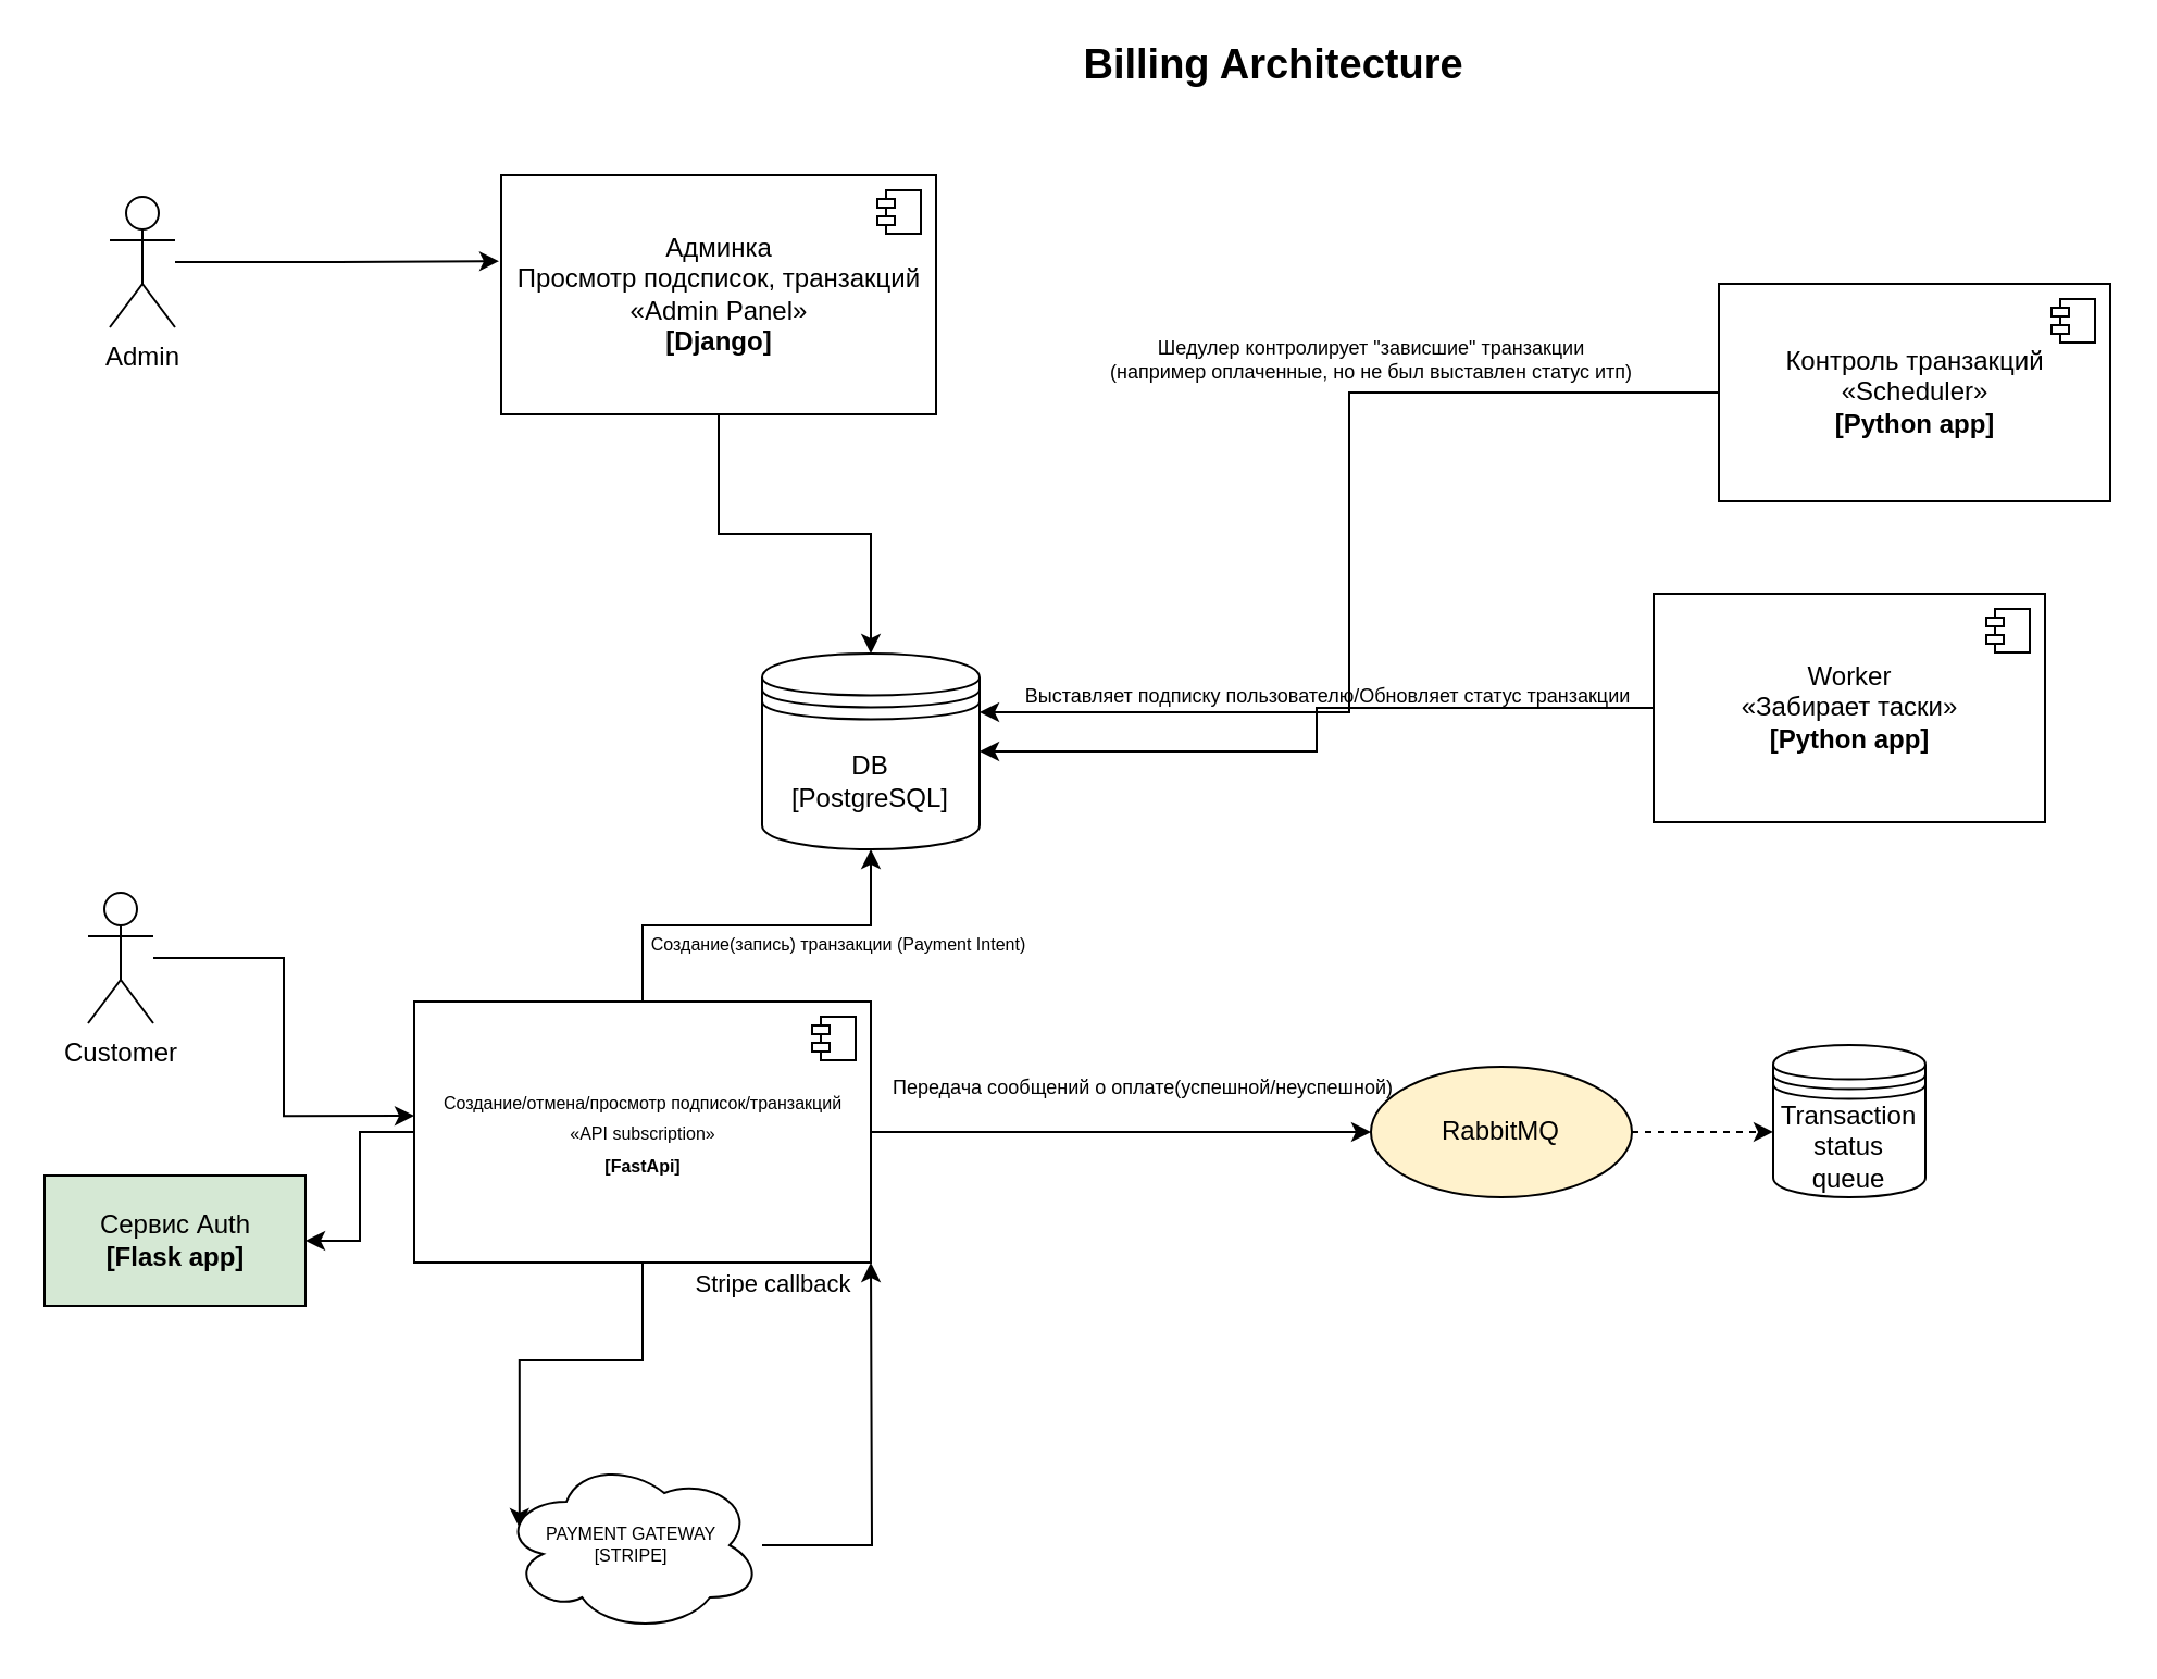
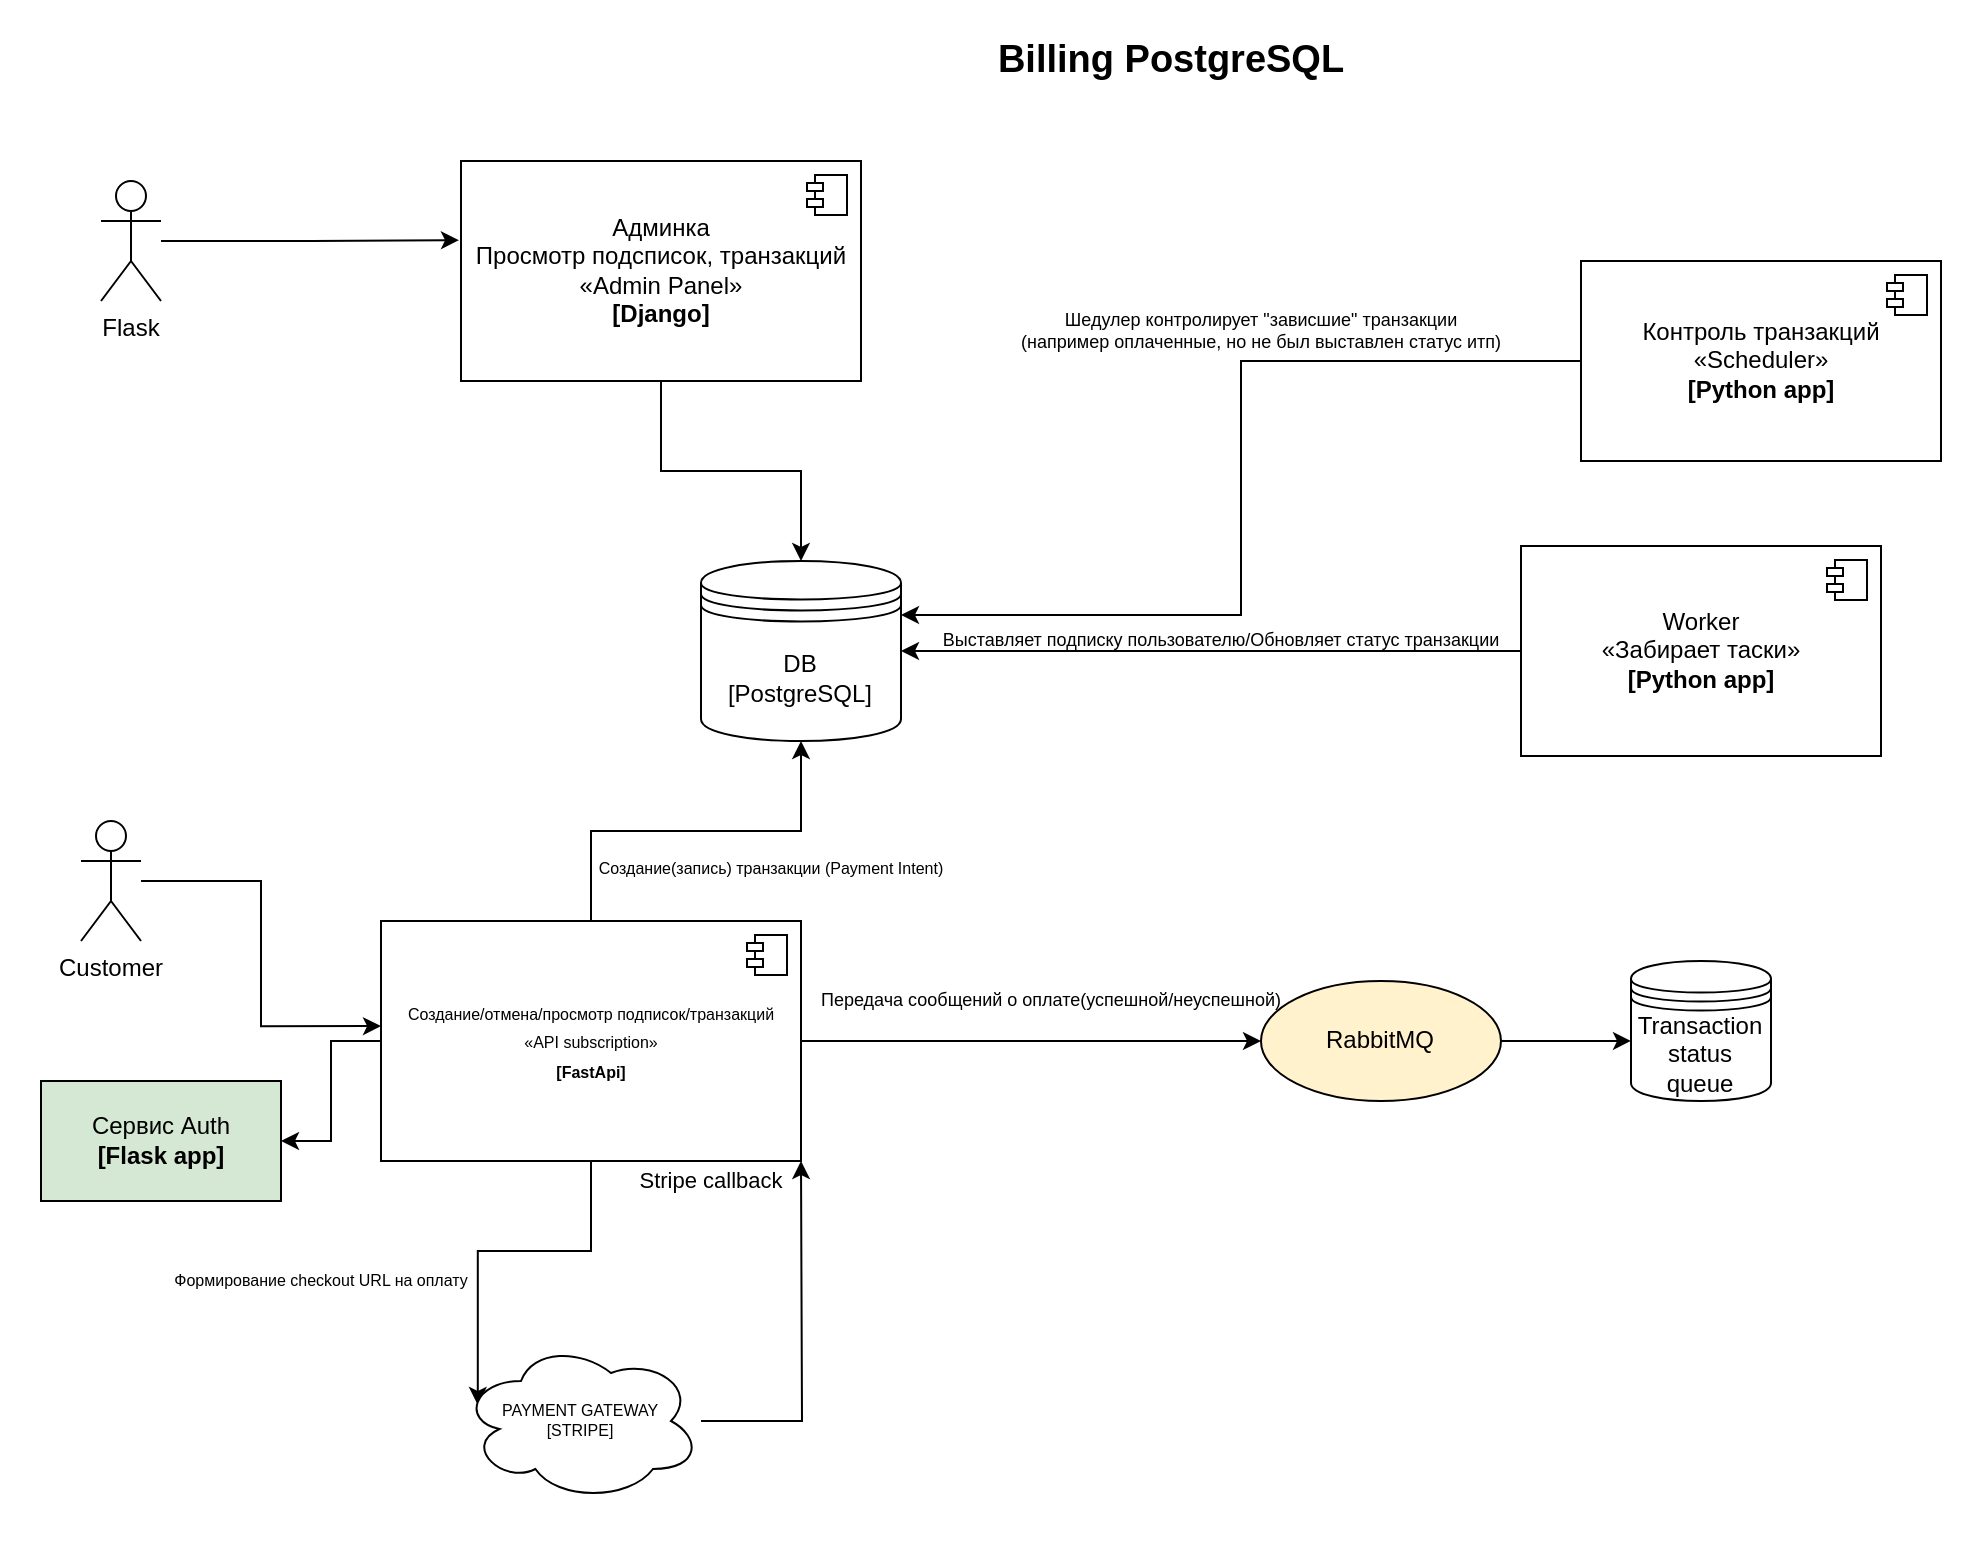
  <mxCell id="0" />
  <mxCell id="1" parent="0" />
  <mxCell id="2" style="edgeStyle=orthogonalEdgeStyle;rounded=0;orthogonalLoop=1;jettySize=auto;html=1;entryX=-0.005;entryY=0.36;entryDx=0;entryDy=0;entryPerimeter=0;" parent="1" source="3" target="13" edge="1"><mxGeometry relative="1" as="geometry" /></mxCell>
- <mxCell id="3" value="Admin" style="shape=umlActor;verticalLabelPosition=bottom;verticalAlign=top;html=1;outlineConnect=0;" parent="1" vertex="1"><mxGeometry x="50" y="90" width="30" height="60" as="geometry" /></mxCell>
+ <mxCell id="3" value="Flask" style="shape=umlActor;verticalLabelPosition=bottom;verticalAlign=top;html=1;outlineConnect=0;" parent="1" vertex="1"><mxGeometry x="50" y="90" width="30" height="60" as="geometry" /></mxCell>
  <mxCell id="4" style="edgeStyle=orthogonalEdgeStyle;rounded=0;orthogonalLoop=1;jettySize=auto;html=1;entryX=0;entryY=0.438;entryDx=0;entryDy=0;entryPerimeter=0;" parent="1" source="5" target="10" edge="1"><mxGeometry relative="1" as="geometry" /></mxCell>
  <mxCell id="5" value="Customer" style="shape=umlActor;verticalLabelPosition=bottom;verticalAlign=top;html=1;outlineConnect=0;" parent="1" vertex="1"><mxGeometry x="40" y="410" width="30" height="60" as="geometry" /></mxCell>
  <mxCell id="6" style="edgeStyle=orthogonalEdgeStyle;rounded=0;orthogonalLoop=1;jettySize=auto;html=1;fontSize=8;" parent="1" source="10" target="15" edge="1"><mxGeometry relative="1" as="geometry" /></mxCell>
  <mxCell id="7" style="edgeStyle=orthogonalEdgeStyle;rounded=0;orthogonalLoop=1;jettySize=auto;html=1;entryX=0.07;entryY=0.4;entryDx=0;entryDy=0;entryPerimeter=0;fontSize=11;" parent="1" source="10" target="17" edge="1"><mxGeometry relative="1" as="geometry" /></mxCell>
  <mxCell id="8" style="edgeStyle=orthogonalEdgeStyle;rounded=0;orthogonalLoop=1;jettySize=auto;html=1;exitX=1;exitY=0.5;exitDx=0;exitDy=0;entryX=0;entryY=0.5;entryDx=0;entryDy=0;fontSize=11;" parent="1" source="10" target="22" edge="1"><mxGeometry relative="1" as="geometry" /></mxCell>
  <mxCell id="9" style="edgeStyle=orthogonalEdgeStyle;rounded=0;orthogonalLoop=1;jettySize=auto;html=1;fontSize=9;" parent="1" source="10" target="28" edge="1"><mxGeometry relative="1" as="geometry" /></mxCell>
  <mxCell id="10" value="&lt;font style=&quot;font-size: 8px;&quot;&gt;Создание/отмена/просмотр подписок/транзакций&lt;br&gt;«API&amp;nbsp;&lt;span style=&quot;text-align: left;&quot;&gt;subscription&lt;/span&gt;»&lt;br&gt;&lt;b&gt;[FastApi]&lt;/b&gt;&lt;/font&gt;" style="html=1;dropTarget=0;" parent="1" vertex="1"><mxGeometry x="190" y="460" width="210" height="120" as="geometry" /></mxCell>
  <mxCell id="11" value="" style="shape=module;jettyWidth=8;jettyHeight=4;" parent="10" vertex="1"><mxGeometry x="1" width="20" height="20" relative="1" as="geometry"><mxPoint x="-27" y="7" as="offset" /></mxGeometry></mxCell>
  <mxCell id="12" style="edgeStyle=orthogonalEdgeStyle;rounded=0;orthogonalLoop=1;jettySize=auto;html=1;entryX=0.5;entryY=0;entryDx=0;entryDy=0;" parent="1" source="13" target="15" edge="1"><mxGeometry relative="1" as="geometry" /></mxCell>
  <mxCell id="13" value="Админка&lt;br&gt;Просмотр подсписок, транзакций&lt;br&gt;«Admin Panel»&lt;br&gt;&lt;b&gt;[Django]&lt;/b&gt;" style="html=1;dropTarget=0;" parent="1" vertex="1"><mxGeometry x="230" y="80" width="200" height="110" as="geometry" /></mxCell>
  <mxCell id="14" value="" style="shape=module;jettyWidth=8;jettyHeight=4;" parent="13" vertex="1"><mxGeometry x="1" width="20" height="20" relative="1" as="geometry"><mxPoint x="-27" y="7" as="offset" /></mxGeometry></mxCell>
- <mxCell id="15" value="DB&lt;br&gt;[PostgreSQL]" style="shape=datastore;whiteSpace=wrap;html=1;" parent="1" vertex="1"><mxGeometry x="350" y="300" width="100" height="90" as="geometry" /></mxCell>
+ <mxCell id="15" value="DB&lt;br&gt;[PostgreSQL]" style="shape=datastore;whiteSpace=wrap;html=1;" parent="1" vertex="1"><mxGeometry x="350" y="280" width="100" height="90" as="geometry" /></mxCell>
  <mxCell id="16" style="edgeStyle=orthogonalEdgeStyle;rounded=0;orthogonalLoop=1;jettySize=auto;html=1;fontSize=11;" parent="1" source="17" edge="1"><mxGeometry relative="1" as="geometry"><mxPoint x="400" y="580" as="targetPoint" /></mxGeometry></mxCell>
  <mxCell id="17" value="PAYMENT GATEWAY&lt;br&gt;[STRIPE]&lt;br&gt;" style="ellipse;shape=cloud;whiteSpace=wrap;html=1;fontSize=8;" parent="1" vertex="1"><mxGeometry x="230" y="670" width="120" height="80" as="geometry" /></mxCell>
+ <mxCell id="18" value="Формирование checkout URL на оплату" style="text;html=1;align=center;verticalAlign=middle;resizable=0;points=[];autosize=1;strokeColor=none;fillColor=none;fontSize=8;" parent="1" vertex="1"><mxGeometry x="80" y="630" width="160" height="20" as="geometry" /></mxCell>
  <mxCell id="19" value="Создание(запись) транзакции (Payment Intent)" style="text;html=1;align=center;verticalAlign=middle;resizable=0;points=[];autosize=1;strokeColor=none;fillColor=none;fontSize=8;" parent="1" vertex="1"><mxGeometry x="290" y="424" width="190" height="20" as="geometry" /></mxCell>
  <mxCell id="20" value="Stripe callback" style="text;html=1;align=center;verticalAlign=middle;resizable=0;points=[];autosize=1;strokeColor=none;fillColor=none;fontSize=11;" parent="1" vertex="1"><mxGeometry x="310" y="580" width="90" height="20" as="geometry" /></mxCell>
- <mxCell id="21" style="edgeStyle=orthogonalEdgeStyle;rounded=0;orthogonalLoop=1;jettySize=auto;html=1;entryX=0;entryY=0.571;entryDx=0;entryDy=0;entryPerimeter=0;fontSize=9;dashed=1;" parent="1" source="22" target="24" edge="1"><mxGeometry relative="1" as="geometry" /></mxCell>
+ <mxCell id="21" style="edgeStyle=orthogonalEdgeStyle;rounded=0;orthogonalLoop=1;jettySize=auto;html=1;entryX=0;entryY=0.571;entryDx=0;entryDy=0;entryPerimeter=0;fontSize=9;" parent="1" source="22" target="24" edge="1"><mxGeometry relative="1" as="geometry" /></mxCell>
  <mxCell id="22" value="&lt;span style=&quot;&quot;&gt;RabbitMQ&lt;/span&gt;" style="ellipse;whiteSpace=wrap;html=1;fillColor=#fff2cc;" parent="1" vertex="1"><mxGeometry x="630" y="490" width="120" height="60" as="geometry" /></mxCell>
  <mxCell id="23" value="Передача сообщений о оплате(успешной/неуспешной)" style="text;html=1;align=center;verticalAlign=middle;resizable=0;points=[];autosize=1;strokeColor=none;fillColor=none;fontSize=9;" parent="1" vertex="1"><mxGeometry x="400" y="490" width="250" height="20" as="geometry" /></mxCell>
  <mxCell id="24" value="Transaction&lt;br&gt;status&lt;br&gt;queue" style="shape=datastore;whiteSpace=wrap;html=1;" parent="1" vertex="1"><mxGeometry x="815" y="480" width="70" height="70" as="geometry" /></mxCell>
  <mxCell id="25" style="edgeStyle=orthogonalEdgeStyle;rounded=0;orthogonalLoop=1;jettySize=auto;html=1;entryX=1;entryY=0.5;entryDx=0;entryDy=0;fontSize=9;" parent="1" source="26" target="15" edge="1"><mxGeometry relative="1" as="geometry" /></mxCell>
  <mxCell id="26" value="Worker&lt;br&gt;«Забирает таски»&lt;br&gt;&lt;b&gt;[Python app]&lt;/b&gt;" style="html=1;dropTarget=0;" parent="1" vertex="1"><mxGeometry x="760" y="272.5" width="180" height="105" as="geometry" /></mxCell>
  <mxCell id="27" value="" style="shape=module;jettyWidth=8;jettyHeight=4;" parent="26" vertex="1"><mxGeometry x="1" width="20" height="20" relative="1" as="geometry"><mxPoint x="-27" y="7" as="offset" /></mxGeometry></mxCell>
  <mxCell id="28" value="Сервис Auth&lt;br&gt;&lt;b&gt;[Flask app]&lt;/b&gt;" style="html=1;dropTarget=0;fillColor=#d5e8d4;" parent="1" vertex="1"><mxGeometry x="20" y="540" width="120" height="60" as="geometry" /></mxCell>
  <mxCell id="29" value="Выставляет подписку пользователю/Обновляет статус транзакции" style="text;html=1;align=center;verticalAlign=middle;resizable=0;points=[];autosize=1;strokeColor=none;fillColor=none;fontSize=9;" parent="1" vertex="1"><mxGeometry x="460" y="310" width="300" height="20" as="geometry" /></mxCell>
  <mxCell id="30" style="edgeStyle=orthogonalEdgeStyle;rounded=0;orthogonalLoop=1;jettySize=auto;html=1;entryX=1;entryY=0.3;entryDx=0;entryDy=0;fontSize=9;" parent="1" source="31" target="15" edge="1"><mxGeometry relative="1" as="geometry" /></mxCell>
  <mxCell id="31" value="Контроль транзакций&lt;br&gt;«Scheduler»&lt;br&gt;&lt;b&gt;[Python app]&lt;/b&gt;" style="html=1;dropTarget=0;" parent="1" vertex="1"><mxGeometry x="790" y="130" width="180" height="100" as="geometry" /></mxCell>
  <mxCell id="32" value="" style="shape=module;jettyWidth=8;jettyHeight=4;" parent="31" vertex="1"><mxGeometry x="1" width="20" height="20" relative="1" as="geometry"><mxPoint x="-27" y="7" as="offset" /></mxGeometry></mxCell>
  <mxCell id="33" value="Шедулер контролирует &quot;зависшие&quot; транзакции&lt;br&gt;(например оплаченные, но не был выставлен статус итп)" style="text;html=1;align=center;verticalAlign=middle;resizable=0;points=[];autosize=1;strokeColor=none;fillColor=none;fontSize=9;" parent="1" vertex="1"><mxGeometry x="500" y="150" width="260" height="30" as="geometry" /></mxCell>
- <mxCell id="34" value="&lt;b&gt;&lt;font style=&quot;font-size: 19px;&quot;&gt;Billing Architecture&lt;/font&gt;&lt;/b&gt;" style="text;html=1;align=center;verticalAlign=middle;resizable=0;points=[];autosize=1;strokeColor=none;fillColor=none;fontSize=9;" parent="1" vertex="1"><mxGeometry x="490" y="20" width="190" height="20" as="geometry" /></mxCell>
+ <mxCell id="34" value="&lt;b&gt;&lt;font style=&quot;font-size: 19px;&quot;&gt;Billing PostgreSQL&lt;/font&gt;&lt;/b&gt;" style="text;html=1;align=center;verticalAlign=middle;resizable=0;points=[];autosize=1;strokeColor=none;fillColor=none;fontSize=9;" parent="1" vertex="1"><mxGeometry x="490" y="20" width="190" height="20" as="geometry" /></mxCell>
